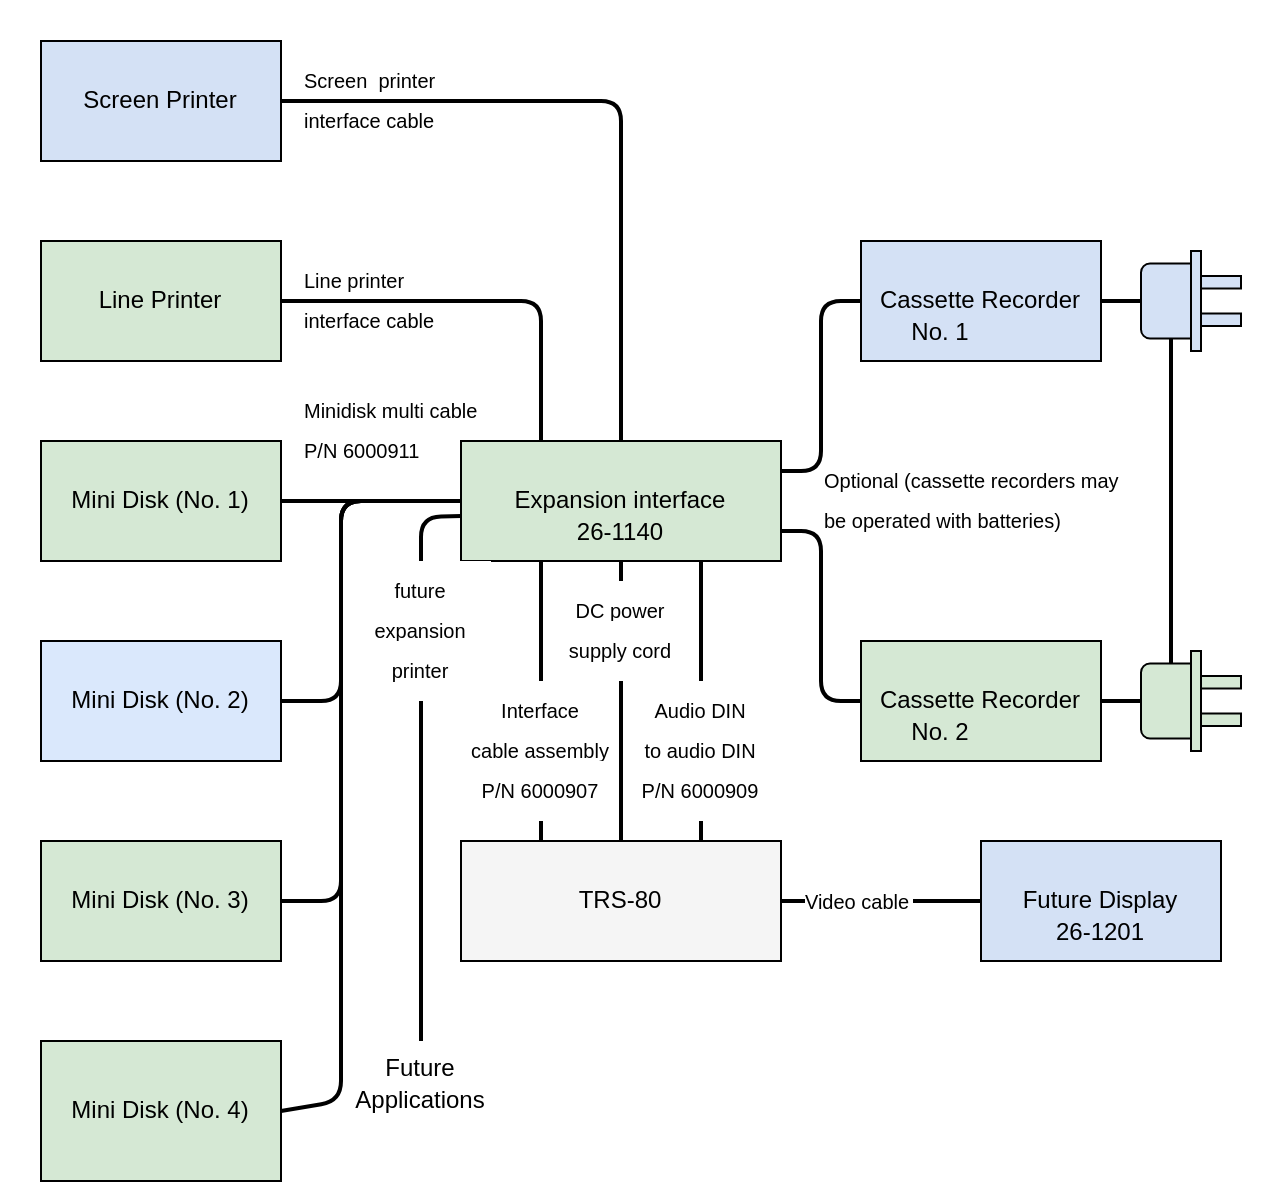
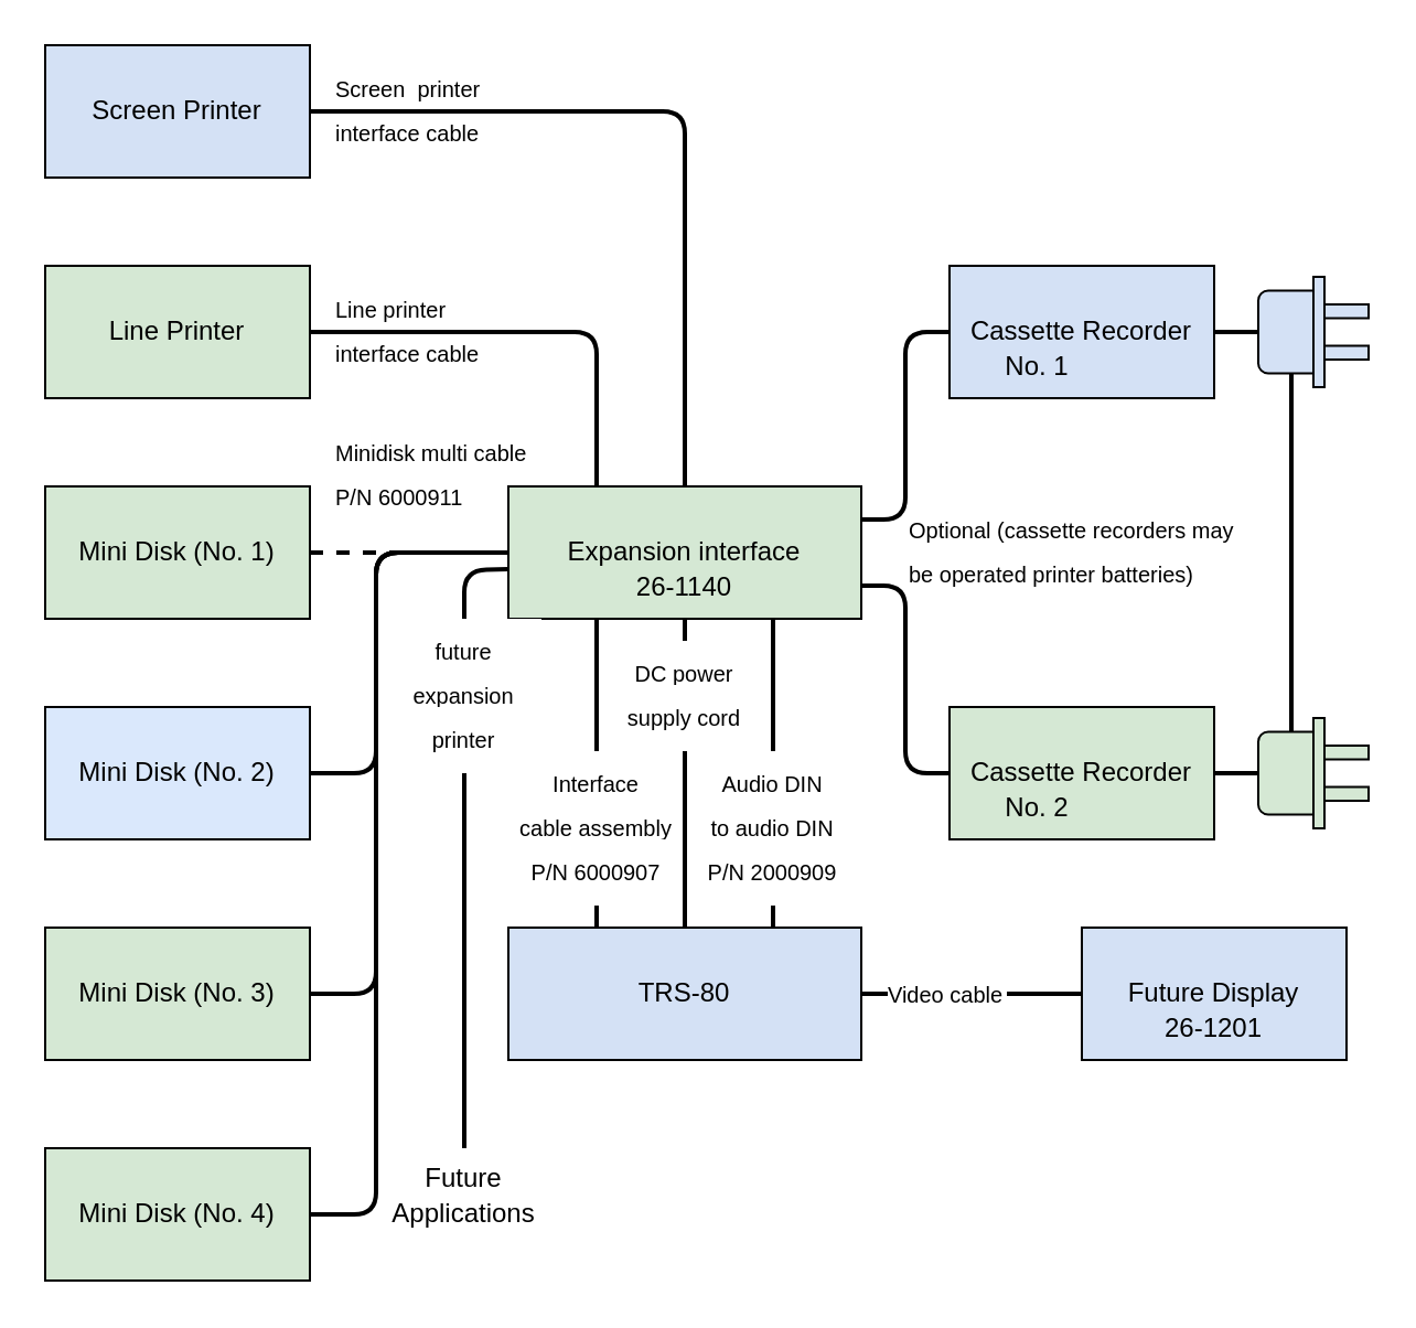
  <mxCell id="0" />
  <mxCell id="1" parent="0" />
  <mxCell id="2" value="Future" style="rounded=0;whiteSpace=wrap;html=1;fontSize=12;verticalAlign=top;strokeColor=none;" vertex="1" parent="1"><mxGeometry x="170" y="520" width="80" height="60" as="geometry" /></mxCell>
  <mxCell id="3" style="edgeStyle=orthogonalEdgeStyle;rounded=1;orthogonalLoop=1;jettySize=auto;html=1;entryX=1;entryY=0.25;entryDx=0;entryDy=0;fontSize=12;startArrow=none;startFill=0;endArrow=none;endFill=0;strokeWidth=2;" edge="1" parent="1" source="4" target="53"><mxGeometry relative="1" as="geometry" /></mxCell>
  <mxCell id="4" value="Cassette Recorder" style="rounded=0;whiteSpace=wrap;html=1;fillColor=#D4E1F5;" vertex="1" parent="1"><mxGeometry x="430" y="120" width="120" height="60" as="geometry" /></mxCell>
  <mxCell id="5" value="Screen Printer" style="rounded=0;whiteSpace=wrap;html=1;fillColor=#D4E1F5;" vertex="1" parent="1"><mxGeometry x="20" y="20" width="120" height="60" as="geometry" /></mxCell>
  <mxCell id="6" value="" style="edgeStyle=orthogonalEdgeStyle;rounded=1;orthogonalLoop=1;jettySize=auto;html=1;fontSize=12;startArrow=none;startFill=0;endArrow=none;endFill=0;strokeWidth=2;entryX=1;entryY=0.75;entryDx=0;entryDy=0;exitX=0;exitY=0.5;exitDx=0;exitDy=0;" edge="1" parent="1" source="7" target="53"><mxGeometry relative="1" as="geometry"><mxPoint x="350" y="160" as="targetPoint" /></mxGeometry></mxCell>
  <mxCell id="7" value="Cassette Recorder" style="rounded=0;whiteSpace=wrap;html=1;fillColor=#D5E8D4;" vertex="1" parent="1"><mxGeometry x="430" y="320" width="120" height="60" as="geometry" /></mxCell>
- <mxCell id="8" value="TRS-80" style="rounded=0;whiteSpace=wrap;html=1;fillColor=#f5f5f5;" vertex="1" parent="1"><mxGeometry x="230" y="420" width="160" height="60" as="geometry" /></mxCell>
+ <mxCell id="8" value="TRS-80" style="rounded=0;whiteSpace=wrap;html=1;fillColor=#D4E1F5;" vertex="1" parent="1"><mxGeometry x="230" y="420" width="160" height="60" as="geometry" /></mxCell>
  <mxCell id="9" value="" style="group" vertex="1" connectable="0" parent="1"><mxGeometry x="570" y="325" width="50" height="50" as="geometry" /></mxCell>
  <mxCell id="10" value="" style="rounded=1;whiteSpace=wrap;html=1;fillColor=#D5E8D4;arcSize=15;" vertex="1" parent="9"><mxGeometry y="6.25" width="30" height="37.5" as="geometry" /></mxCell>
  <mxCell id="11" value="" style="rounded=0;whiteSpace=wrap;html=1;fillColor=#D5E8D4;" vertex="1" parent="9"><mxGeometry x="25" width="5" height="50" as="geometry" /></mxCell>
  <mxCell id="12" value="" style="rounded=0;whiteSpace=wrap;html=1;fillColor=#D5E8D4;" vertex="1" parent="9"><mxGeometry x="30" y="12.5" width="20" height="6.25" as="geometry" /></mxCell>
  <mxCell id="13" value="" style="rounded=0;whiteSpace=wrap;html=1;fillColor=#D5E8D4;" vertex="1" parent="9"><mxGeometry x="30" y="31.25" width="20" height="6.25" as="geometry" /></mxCell>
  <mxCell id="14" value="" style="endArrow=none;startArrow=none;strokeWidth=2;exitX=0.75;exitY=0;exitDx=0;exitDy=0;rounded=1;endFill=0;startFill=0;entryX=0.75;entryY=1;entryDx=0;entryDy=0;" edge="1" parent="1" source="8" target="54"><mxGeometry width="50" height="50" relative="1" as="geometry"><mxPoint x="900" y="520" as="sourcePoint" /><mxPoint x="370" y="300" as="targetPoint" /></mxGeometry></mxCell>
  <mxCell id="15" value="" style="endArrow=none;html=1;rounded=1;strokeWidth=2;entryX=0;entryY=0.5;entryDx=0;entryDy=0;exitX=1;exitY=0.5;exitDx=0;exitDy=0;" edge="1" parent="1" source="8" target="46"><mxGeometry width="50" height="50" relative="1" as="geometry"><mxPoint x="900" y="520" as="sourcePoint" /><mxPoint x="950" y="470" as="targetPoint" /></mxGeometry></mxCell>
  <mxCell id="16" value="Video cable" style="edgeLabel;align=center;verticalAlign=middle;resizable=0;points=[];fontSize=10;labelPosition=center;verticalLabelPosition=middle;spacing=0;" vertex="1" connectable="0" parent="15"><mxGeometry x="-0.24" relative="1" as="geometry"><mxPoint as="offset" /></mxGeometry></mxCell>
  <mxCell id="17" value="" style="endArrow=none;startArrow=none;html=1;strokeWidth=2;exitX=1;exitY=0.5;exitDx=0;exitDy=0;entryX=0;entryY=0.5;entryDx=0;entryDy=0;rounded=1;endFill=0;startFill=0;" edge="1" parent="1" source="4" target="19"><mxGeometry width="50" height="50" relative="1" as="geometry"><mxPoint x="330" y="310" as="sourcePoint" /><mxPoint x="480" y="230" as="targetPoint" /></mxGeometry></mxCell>
  <mxCell id="18" value="" style="group" vertex="1" connectable="0" parent="1"><mxGeometry x="570" y="125" width="50" height="50" as="geometry" /></mxCell>
  <mxCell id="19" value="" style="rounded=1;whiteSpace=wrap;html=1;fillColor=#D4E1F5;arcSize=15;" vertex="1" parent="18"><mxGeometry y="6.25" width="30" height="37.5" as="geometry" /></mxCell>
  <mxCell id="20" value="" style="rounded=0;whiteSpace=wrap;html=1;fillColor=#D4E1F5;" vertex="1" parent="18"><mxGeometry x="25" width="5" height="50" as="geometry" /></mxCell>
  <mxCell id="21" value="" style="rounded=0;whiteSpace=wrap;html=1;fillColor=#D4E1F5;" vertex="1" parent="18"><mxGeometry x="30" y="12.5" width="20" height="6.25" as="geometry" /></mxCell>
  <mxCell id="22" value="" style="rounded=0;whiteSpace=wrap;html=1;fillColor=#D4E1F5;" vertex="1" parent="18"><mxGeometry x="30" y="31.25" width="20" height="6.25" as="geometry" /></mxCell>
  <mxCell id="23" value="" style="endArrow=none;startArrow=none;html=1;strokeWidth=2;exitX=0.5;exitY=0;exitDx=0;exitDy=0;entryX=1;entryY=0.5;entryDx=0;entryDy=0;rounded=1;endFill=0;startFill=0;" edge="1" parent="1" source="53" target="5"><mxGeometry width="50" height="50" relative="1" as="geometry"><mxPoint x="200" y="210" as="sourcePoint" /><mxPoint x="360" y="10" as="targetPoint" /><Array as="points"><mxPoint x="310" y="50" /></Array></mxGeometry></mxCell>
  <mxCell id="24" value="Line Printer" style="rounded=0;whiteSpace=wrap;html=1;fillColor=#D5E8D4;" vertex="1" parent="1"><mxGeometry x="20" y="120" width="120" height="60" as="geometry" /></mxCell>
  <mxCell id="25" value="Mini Disk (No. 1)" style="rounded=0;whiteSpace=wrap;html=1;fillColor=#D5E8D4;" vertex="1" parent="1"><mxGeometry x="20" y="220" width="120" height="60" as="geometry" /></mxCell>
  <mxCell id="26" value="Mini Disk (No. 2)" style="rounded=0;whiteSpace=wrap;html=1;fillColor=#dae8fc;" vertex="1" parent="1"><mxGeometry x="20" y="320" width="120" height="60" as="geometry" /></mxCell>
  <mxCell id="27" value="" style="endArrow=none;startArrow=none;html=1;strokeWidth=2;exitX=1;exitY=0.5;exitDx=0;exitDy=0;entryX=0;entryY=0.5;entryDx=0;entryDy=0;rounded=1;endFill=0;startFill=0;" edge="1" parent="1" source="7" target="10"><mxGeometry width="50" height="50" relative="1" as="geometry"><mxPoint x="540" y="40" as="sourcePoint" /><mxPoint x="580" y="40" as="targetPoint" /></mxGeometry></mxCell>
  <mxCell id="28" value="Mini Disk (No. 3)" style="rounded=0;whiteSpace=wrap;html=1;fillColor=#D5E8D4;" vertex="1" parent="1"><mxGeometry x="20" y="420" width="120" height="60" as="geometry" /></mxCell>
- <mxCell id="29" value="Mini Disk (No. 4)" style="rounded=0;whiteSpace=wrap;html=1;fillColor=#D5E8D4;" vertex="1" parent="1"><mxGeometry x="20" y="520" width="120" height="70" as="geometry" /></mxCell>
+ <mxCell id="29" value="Mini Disk (No. 4)" style="rounded=0;whiteSpace=wrap;html=1;fillColor=#D5E8D4;" vertex="1" parent="1"><mxGeometry x="20" y="520" width="120" height="60" as="geometry" /></mxCell>
  <mxCell id="30" value="" style="endArrow=none;startArrow=none;strokeWidth=2;rounded=1;endFill=0;startFill=0;exitX=0.5;exitY=0;exitDx=0;exitDy=0;entryX=0.5;entryY=1;entryDx=0;entryDy=0;" edge="1" parent="1" source="8" target="54"><mxGeometry width="50" height="50" relative="1" as="geometry"><mxPoint x="250" y="460" as="sourcePoint" /><mxPoint x="310" y="310" as="targetPoint" /></mxGeometry></mxCell>
  <mxCell id="31" value="" style="endArrow=none;startArrow=none;strokeWidth=2;rounded=1;endFill=0;startFill=0;exitX=0.25;exitY=0;exitDx=0;exitDy=0;entryX=0.25;entryY=1;entryDx=0;entryDy=0;" edge="1" parent="1" source="8" target="54"><mxGeometry width="50" height="50" relative="1" as="geometry"><mxPoint x="300" y="530" as="sourcePoint" /><mxPoint x="260" y="280" as="targetPoint" /></mxGeometry></mxCell>
  <mxCell id="32" value="" style="endArrow=none;startArrow=none;html=1;strokeWidth=2;exitX=0.25;exitY=0;exitDx=0;exitDy=0;entryX=1;entryY=0.5;entryDx=0;entryDy=0;rounded=1;endFill=0;startFill=0;" edge="1" parent="1" source="53" target="24"><mxGeometry width="50" height="50" relative="1" as="geometry"><mxPoint x="300" y="230" as="sourcePoint" /><mxPoint x="180" y="60" as="targetPoint" /><Array as="points"><mxPoint x="270" y="150" /></Array></mxGeometry></mxCell>
  <mxCell id="33" value="" style="group" vertex="1" connectable="0" parent="1"><mxGeometry x="150" y="125" width="110" height="50" as="geometry" /></mxCell>
  <mxCell id="34" value="Line printer" style="text;strokeColor=none;fillColor=none;align=left;verticalAlign=middle;rounded=0;fontSize=10;" vertex="1" parent="33"><mxGeometry width="110" height="30" as="geometry" /></mxCell>
  <mxCell id="35" value="interface cable" style="text;strokeColor=none;fillColor=none;align=left;verticalAlign=middle;rounded=0;fontSize=10;" vertex="1" parent="33"><mxGeometry y="20" width="110" height="30" as="geometry" /></mxCell>
  <mxCell id="36" value="" style="group" vertex="1" connectable="0" parent="1"><mxGeometry x="410" y="225" width="200" height="50" as="geometry" /></mxCell>
  <mxCell id="37" value="Optional (cassette recorders may" style="text;strokeColor=none;fillColor=none;align=left;verticalAlign=middle;rounded=0;fontSize=10;" vertex="1" parent="36"><mxGeometry width="200" height="30" as="geometry" /></mxCell>
- <mxCell id="38" value="be operated with batteries)" style="text;strokeColor=none;fillColor=none;align=left;verticalAlign=middle;rounded=0;fontSize=10;" vertex="1" parent="36"><mxGeometry y="20" width="200" height="30" as="geometry" /></mxCell>
+ <mxCell id="38" value="be operated printer batteries)" style="text;strokeColor=none;fillColor=none;align=left;verticalAlign=middle;rounded=0;fontSize=10;" vertex="1" parent="36"><mxGeometry y="20" width="200" height="30" as="geometry" /></mxCell>
  <mxCell id="39" value="No. 1" style="text;strokeColor=none;fillColor=none;align=center;verticalAlign=middle;rounded=0;fontSize=12;" vertex="1" parent="1"><mxGeometry x="410" y="150" width="120" height="30" as="geometry" /></mxCell>
  <mxCell id="40" value="No. 2" style="text;strokeColor=none;fillColor=none;align=center;verticalAlign=middle;rounded=0;fontSize=12;" vertex="1" parent="1"><mxGeometry x="410" y="350" width="120" height="30" as="geometry" /></mxCell>
- <mxCell id="41" value="" style="endArrow=none;startArrow=none;html=1;strokeWidth=2;exitX=0;exitY=0;exitDx=0;exitDy=0;entryX=1;entryY=0.5;entryDx=0;entryDy=0;rounded=1;endFill=0;startFill=0;" edge="1" parent="1" source="54" target="25"><mxGeometry width="50" height="50" relative="1" as="geometry"><mxPoint x="270" y="230" as="sourcePoint" /><mxPoint x="180" y="160" as="targetPoint" /></mxGeometry></mxCell>
+ <mxCell id="41" value="" style="endArrow=none;startArrow=none;html=1;strokeWidth=2;exitX=0;exitY=0;exitDx=0;exitDy=0;entryX=1;entryY=0.5;entryDx=0;entryDy=0;rounded=1;endFill=0;startFill=0;dashed=1;" edge="1" parent="1" source="54" target="25"><mxGeometry width="50" height="50" relative="1" as="geometry"><mxPoint x="270" y="230" as="sourcePoint" /><mxPoint x="180" y="160" as="targetPoint" /></mxGeometry></mxCell>
  <mxCell id="42" value="" style="endArrow=none;startArrow=none;html=1;strokeWidth=2;entryX=1;entryY=0.5;entryDx=0;entryDy=0;rounded=1;endFill=0;startFill=0;" edge="1" parent="1" target="26"><mxGeometry width="50" height="50" relative="1" as="geometry"><mxPoint x="230" y="250" as="sourcePoint" /><mxPoint x="180" y="260" as="targetPoint" /><Array as="points"><mxPoint x="170" y="250" /><mxPoint x="170" y="350" /></Array></mxGeometry></mxCell>
  <mxCell id="43" value="" style="endArrow=none;startArrow=none;html=1;strokeWidth=2;exitX=0;exitY=0;exitDx=0;exitDy=0;entryX=1;entryY=0.5;entryDx=0;entryDy=0;rounded=1;endFill=0;startFill=0;" edge="1" parent="1" source="54" target="28"><mxGeometry width="50" height="50" relative="1" as="geometry"><mxPoint x="250" y="270" as="sourcePoint" /><mxPoint x="190" y="270" as="targetPoint" /><Array as="points"><mxPoint x="170" y="250" /><mxPoint x="170" y="450" /></Array></mxGeometry></mxCell>
  <mxCell id="44" value="" style="endArrow=none;startArrow=none;html=1;strokeWidth=2;exitX=0;exitY=0;exitDx=0;exitDy=0;entryX=1;entryY=0.5;entryDx=0;entryDy=0;rounded=1;endFill=0;startFill=0;" edge="1" parent="1" source="54" target="29"><mxGeometry width="50" height="50" relative="1" as="geometry"><mxPoint x="260" y="280" as="sourcePoint" /><mxPoint x="200" y="280" as="targetPoint" /><Array as="points"><mxPoint x="170" y="250" /><mxPoint x="170" y="550" /></Array></mxGeometry></mxCell>
  <mxCell id="45" value="" style="group" vertex="1" connectable="0" parent="1"><mxGeometry x="490" y="420" width="120" height="60" as="geometry" /></mxCell>
  <mxCell id="46" value="Future Display" style="rounded=0;whiteSpace=wrap;html=1;fillColor=#D4E1F5;" vertex="1" parent="45"><mxGeometry width="120" height="60" as="geometry" /></mxCell>
  <mxCell id="47" value="26-1201" style="text;strokeColor=none;fillColor=none;align=center;verticalAlign=middle;rounded=0;fontSize=12;" vertex="1" parent="45"><mxGeometry y="30" width="120" height="30" as="geometry" /></mxCell>
  <mxCell id="48" value="" style="endArrow=none;startArrow=none;html=1;strokeWidth=2;exitX=0;exitY=0.25;exitDx=0;exitDy=0;entryX=0.5;entryY=0;entryDx=0;entryDy=0;rounded=1;endFill=0;startFill=0;" edge="1" parent="1" source="54" target="2"><mxGeometry width="50" height="50" relative="1" as="geometry"><mxPoint x="240" y="260" as="sourcePoint" /><mxPoint x="150" y="560" as="targetPoint" /><Array as="points"><mxPoint x="210" y="258" /></Array></mxGeometry></mxCell>
  <mxCell id="49" value="" style="group" vertex="1" connectable="0" parent="1"><mxGeometry x="150" y="190" width="110" height="50" as="geometry" /></mxCell>
  <mxCell id="50" value="Minidisk multi cable" style="text;strokeColor=none;fillColor=none;align=left;verticalAlign=middle;rounded=0;fontSize=10;" vertex="1" parent="49"><mxGeometry width="110" height="30" as="geometry" /></mxCell>
  <mxCell id="51" value="P/N 6000911" style="text;strokeColor=none;fillColor=none;align=left;verticalAlign=middle;rounded=0;fontSize=10;" vertex="1" parent="49"><mxGeometry y="20" width="110" height="30" as="geometry" /></mxCell>
  <mxCell id="52" value="" style="group" vertex="1" connectable="0" parent="1"><mxGeometry x="230" y="220" width="160" height="60" as="geometry" /></mxCell>
  <mxCell id="53" value="Expansion interface" style="rounded=0;whiteSpace=wrap;html=1;fillColor=#D5E8D4;" vertex="1" parent="52"><mxGeometry width="160" height="60" as="geometry" /></mxCell>
  <mxCell id="54" value="26-1140" style="text;strokeColor=none;fillColor=none;align=center;verticalAlign=middle;rounded=0;fontSize=12;" vertex="1" parent="52"><mxGeometry y="30" width="160" height="30" as="geometry" /></mxCell>
  <mxCell id="55" value="" style="group" vertex="1" connectable="0" parent="1"><mxGeometry x="280" y="290" width="60" height="50" as="geometry" /></mxCell>
  <mxCell id="56" value="DC power" style="text;strokeColor=none;fillColor=default;align=center;verticalAlign=middle;rounded=0;fontSize=10;" vertex="1" parent="55"><mxGeometry width="60" height="30" as="geometry" /></mxCell>
  <mxCell id="57" value="supply cord" style="text;strokeColor=none;fillColor=default;align=center;verticalAlign=middle;rounded=0;fontSize=10;" vertex="1" parent="55"><mxGeometry y="20" width="60" height="30" as="geometry" /></mxCell>
  <mxCell id="58" value="" style="group" vertex="1" connectable="0" parent="1"><mxGeometry x="150" y="25" width="110" height="50" as="geometry" /></mxCell>
  <mxCell id="59" value="Screen  printer" style="text;strokeColor=none;fillColor=none;align=left;verticalAlign=middle;rounded=0;fontSize=10;" vertex="1" parent="58"><mxGeometry width="110" height="30" as="geometry" /></mxCell>
  <mxCell id="60" value="interface cable" style="text;strokeColor=none;fillColor=none;align=left;verticalAlign=middle;rounded=0;fontSize=10;" vertex="1" parent="58"><mxGeometry y="20" width="110" height="30" as="geometry" /></mxCell>
  <mxCell id="61" value="" style="group" vertex="1" connectable="0" parent="1"><mxGeometry x="235" y="340" width="70" height="70" as="geometry" /></mxCell>
  <mxCell id="62" value="Interface" style="text;strokeColor=none;fillColor=default;align=center;verticalAlign=middle;rounded=0;fontSize=10;" vertex="1" parent="61"><mxGeometry width="70" height="30" as="geometry" /></mxCell>
  <mxCell id="63" value="cable assembly" style="text;strokeColor=none;fillColor=default;align=center;verticalAlign=middle;rounded=0;fontSize=10;" vertex="1" parent="61"><mxGeometry y="20" width="70" height="30" as="geometry" /></mxCell>
  <mxCell id="64" value="P/N 6000907" style="text;strokeColor=none;fillColor=default;align=center;verticalAlign=middle;rounded=0;fontSize=10;" vertex="1" parent="61"><mxGeometry y="40" width="70" height="30" as="geometry" /></mxCell>
  <mxCell id="65" value="" style="group" vertex="1" connectable="0" parent="1"><mxGeometry x="315" y="340" width="70" height="70" as="geometry" /></mxCell>
  <mxCell id="66" value="Audio DIN" style="text;strokeColor=none;fillColor=default;align=center;verticalAlign=middle;rounded=0;fontSize=10;" vertex="1" parent="65"><mxGeometry width="70" height="30" as="geometry" /></mxCell>
  <mxCell id="67" value="to audio DIN" style="text;strokeColor=none;fillColor=default;align=center;verticalAlign=middle;rounded=0;fontSize=10;" vertex="1" parent="65"><mxGeometry y="20" width="70" height="30" as="geometry" /></mxCell>
- <mxCell id="68" value="P/N 6000909" style="text;strokeColor=none;fillColor=default;align=center;verticalAlign=middle;rounded=0;fontSize=10;" vertex="1" parent="65"><mxGeometry y="40" width="70" height="30" as="geometry" /></mxCell>
+ <mxCell id="68" value="P/N 2000909" style="text;strokeColor=none;fillColor=default;align=center;verticalAlign=middle;rounded=0;fontSize=10;" vertex="1" parent="65"><mxGeometry y="40" width="70" height="30" as="geometry" /></mxCell>
  <mxCell id="69" value="" style="group" vertex="1" connectable="0" parent="1"><mxGeometry x="175" y="280" width="70" height="70" as="geometry" /></mxCell>
  <mxCell id="70" value="future" style="text;strokeColor=none;fillColor=default;align=center;verticalAlign=middle;rounded=0;fontSize=10;" vertex="1" parent="69"><mxGeometry width="70" height="30" as="geometry" /></mxCell>
  <mxCell id="71" value="expansion" style="text;strokeColor=none;fillColor=default;align=center;verticalAlign=middle;rounded=0;fontSize=10;" vertex="1" parent="69"><mxGeometry y="20" width="70" height="30" as="geometry" /></mxCell>
  <mxCell id="72" value="printer" style="text;strokeColor=none;fillColor=default;align=center;verticalAlign=middle;rounded=0;fontSize=10;" vertex="1" parent="69"><mxGeometry y="40" width="70" height="30" as="geometry" /></mxCell>
  <mxCell id="73" value="Applications" style="text;strokeColor=none;fillColor=none;align=center;verticalAlign=middle;rounded=0;fontSize=12;" vertex="1" parent="1"><mxGeometry x="180" y="534" width="60" height="30" as="geometry" /></mxCell>
  <mxCell id="74" value="" style="edgeStyle=orthogonalEdgeStyle;rounded=1;orthogonalLoop=1;jettySize=auto;html=1;fontSize=12;startArrow=none;startFill=0;endArrow=none;endFill=0;strokeWidth=2;entryX=0.5;entryY=1;entryDx=0;entryDy=0;" edge="1" parent="1" source="10" target="19"><mxGeometry relative="1" as="geometry"><mxPoint x="585" y="330" as="sourcePoint" /><mxPoint x="630" y="225" as="targetPoint" /></mxGeometry></mxCell>
